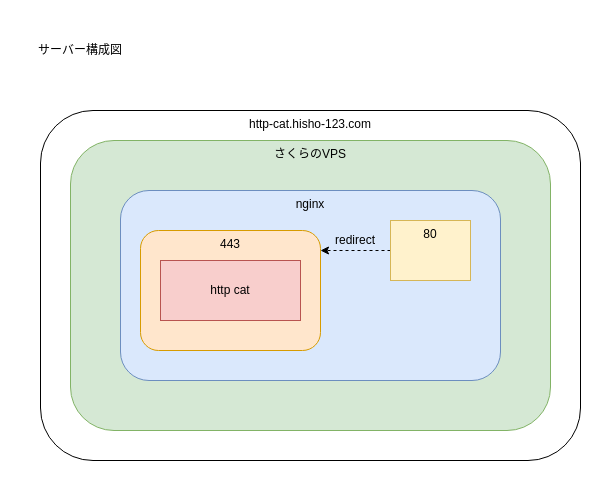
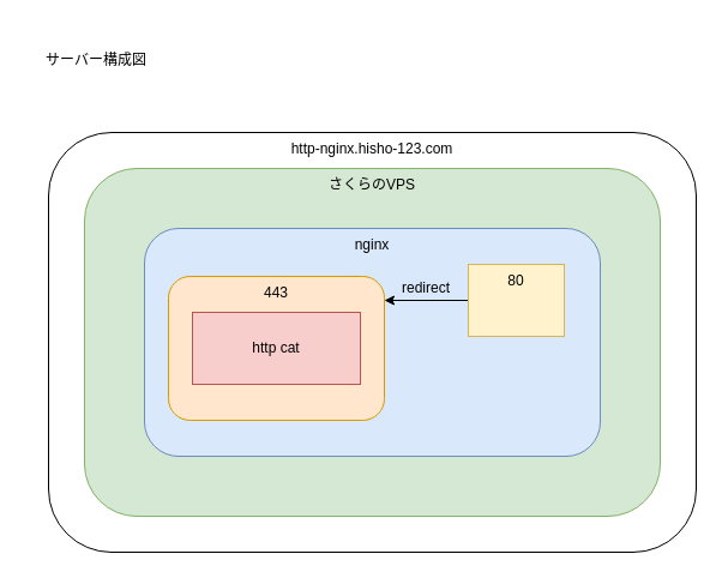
  <mxCell id="0" />
  <mxCell id="1" parent="0" />
- <mxCell id="2" value="http-cat.hisho-123.com" style="rounded=1;whiteSpace=wrap;html=1;verticalAlign=top;" vertex="1" parent="1"><mxGeometry x="40" y="110" width="540" height="350" as="geometry" /></mxCell>
+ <mxCell id="2" value="http-nginx.hisho-123.com" style="rounded=1;whiteSpace=wrap;html=1;verticalAlign=top;" vertex="1" parent="1"><mxGeometry x="40" y="110" width="540" height="350" as="geometry" /></mxCell>
  <mxCell id="3" value="さくらのVPS" style="rounded=1;whiteSpace=wrap;html=1;verticalAlign=top;fillColor=#d5e8d4;strokeColor=#82b366;" vertex="1" parent="1"><mxGeometry x="70" y="140" width="480" height="290" as="geometry" /></mxCell>
  <mxCell id="4" value="サーバー構成図" style="rounded=0;whiteSpace=wrap;html=1;fillColor=none;strokeColor=none;" vertex="1" parent="1"><mxGeometry x="20" width="120" height="60" as="geometry" y="20" /></mxCell>
  <mxCell id="5" value="nginx" style="rounded=1;whiteSpace=wrap;html=1;verticalAlign=top;fillColor=#dae8fc;strokeColor=#6c8ebf;" vertex="1" parent="1"><mxGeometry x="120" y="190" width="380" height="190" as="geometry" /></mxCell>
  <mxCell id="6" value="443" style="rounded=1;whiteSpace=wrap;html=1;fillColor=#ffe6cc;verticalAlign=top;strokeColor=#d79b00;" vertex="1" parent="1"><mxGeometry x="140" y="230" width="180" height="120" as="geometry" /></mxCell>
- <mxCell id="7" style="edgeStyle=none;html=1;entryX=0;entryY=1;entryDx=0;entryDy=0;dashed=1;" edge="1" parent="1" source="8" target="9"><mxGeometry relative="1" as="geometry"><mxPoint x="280" y="250" as="targetPoint" /></mxGeometry></mxCell>
+ <mxCell id="7" style="edgeStyle=none;html=1;entryX=0;entryY=1;entryDx=0;entryDy=0;" edge="1" parent="1" source="8" target="9"><mxGeometry relative="1" as="geometry"><mxPoint x="280" y="250" as="targetPoint" /></mxGeometry></mxCell>
  <mxCell id="8" value="80" style="whiteSpace=wrap;html=1;fillColor=#fff2cc;verticalAlign=top;strokeColor=#d6b656;rounded=0;" vertex="1" parent="1"><mxGeometry x="390" y="220" width="80" height="60" as="geometry" /></mxCell>
  <mxCell id="9" value="redirect" style="rounded=0;whiteSpace=wrap;html=1;fillColor=none;strokeColor=none;" vertex="1" parent="1"><mxGeometry x="320" y="230" width="70" height="20" as="geometry" /></mxCell>
  <mxCell id="10" value="http cat" style="whiteSpace=wrap;html=1;fillColor=#f8cecc;strokeColor=#b85450;rounded=0;" vertex="1" parent="1"><mxGeometry x="160" y="260" width="140" height="60" as="geometry" /></mxCell>
